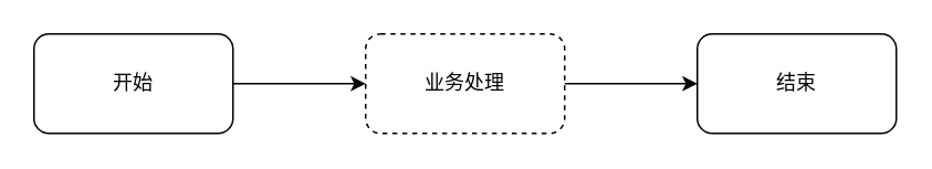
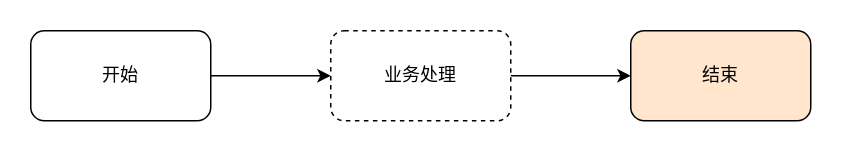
  <mxCell id="0" />
  <mxCell id="1" parent="0" />
  <mxCell id="2" value="" style="edgeStyle=orthogonalEdgeStyle;rounded=0;orthogonalLoop=1;jettySize=auto;html=1;" edge="1" parent="1" source="3" target="5"><mxGeometry relative="1" as="geometry" /></mxCell>
  <mxCell id="3" value="开始" style="rounded=1;whiteSpace=wrap;html=1;" vertex="1" parent="1"><mxGeometry x="20" y="20" width="120" height="60" as="geometry" /></mxCell>
  <mxCell id="4" value="" style="edgeStyle=orthogonalEdgeStyle;rounded=0;orthogonalLoop=1;jettySize=auto;html=1;" edge="1" parent="1" source="5" target="6"><mxGeometry relative="1" as="geometry" /></mxCell>
  <mxCell id="5" value="业务处理" style="whiteSpace=wrap;html=1;rounded=1;dashed=1;" vertex="1" parent="1"><mxGeometry x="220" y="20" width="120" height="60" as="geometry" /></mxCell>
- <mxCell id="6" value="结束" style="whiteSpace=wrap;html=1;rounded=1;" vertex="1" parent="1"><mxGeometry x="420" y="20" width="120" height="60" as="geometry" /></mxCell>
+ <mxCell id="6" value="结束" style="whiteSpace=wrap;html=1;rounded=1;fillColor=#ffe6cc;" vertex="1" parent="1"><mxGeometry x="420" y="20" width="120" height="60" as="geometry" /></mxCell>
